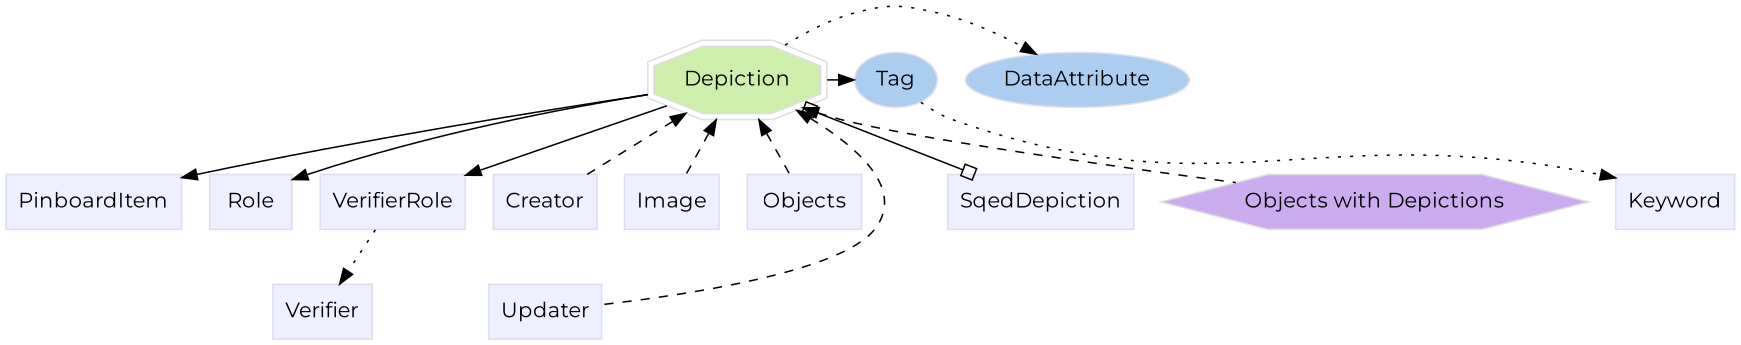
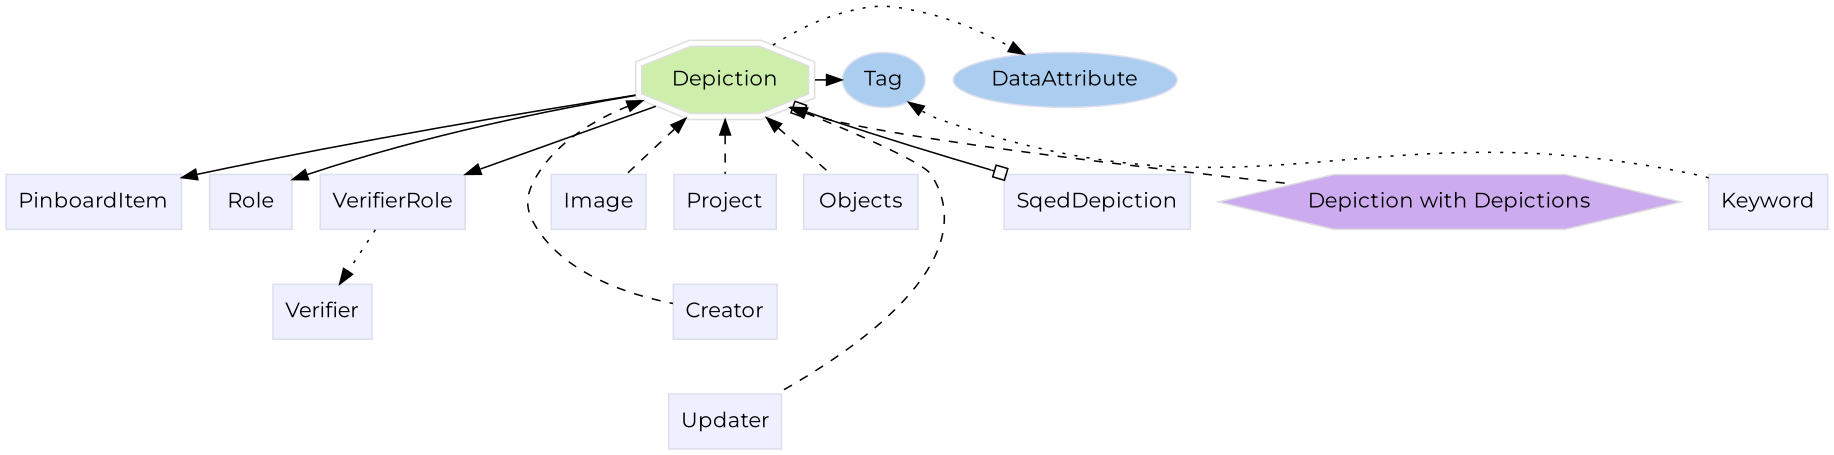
  digraph {
    fontname=Montserrat
    rankdir=TB
    node [color="#dddeee" fillcolor="#eeefff" fontname=Montserrat group=supporting shape=box style=filled]
    edge [fontname=Montserrat style=dashed]
    n1 [color="#dedede" fillcolor="#cdefab" group=target height=0.61111 label=Depiction shape=doubleoctagon width=1.479]
    n2 [fillcolor="#abcdef" group=annotator height=0.5 label=DataAttribute shape=oval width=1.6429]
    n3 [fillcolor="#abcdef" group=annotator height=0.5 label=Tag shape=oval width=0.75]
    n4 [height=0.5 label=Keyword width=0.93056]
    n5 [height=0.5 label=PinboardItem width=1.2639]
    n6 [height=0.5 label=Role width=0.75]
    n7 [height=0.5 label=VerifierRole width=1.1528]
    n8 [height=0.5 label=Verifier width=0.79167]
    n9 [height=0.5 label=Creator width=0.79167]
    n10 [height=0.5 label=Image width=0.75]
+   n11 [height=0.5 label=Project width=0.76389]
    n12 [height=0.5 label=Objects width=1.0417]
    n13 [height=0.5 label=Updater width=0.83333]
    n14 [height=0.5 label=SqedDepiction width=1.3472]
-   n15 [color="#dedede" fillcolor="#cdabef" group=polymorphic height=0.5 label="Objects with Depictions" shape=hexagon width=3.0853]
+   n15 [color="#dedede" fillcolor="#cdabef" group=polymorphic height=0.5 label="Depiction with Depictions" shape=hexagon width=3.0853]
    subgraph sub_1 {
      rank=min
      n1
      n2
      n3
    }
    subgraph sub_2 {
    }
    subgraph sub_3 {
      n4
      n5
      n6
      n7
      n8
      n9
      n10
+     n11
      n12
      n13
      n14
    }
    n1 -> n2 [style=dotted]
    n1 -> n3 [style=""]
    n1 -> n5 [style=""]
    n1 -> n6 [style=""]
    n1 -> n7 [style=""]
    n1 -> n9 [dir=back]
    n1 -> n10 [dir=back]
+   n1 -> n11 [dir=back]
    n1 -> n12 [dir=back]
    n1 -> n13 [dir=back]
    n1 -> n14 [arrowhead=obox arrowtail=obox dir=both style=""]
    n1 -> n15 [dir=back]
-   n3 -> n4 [style=dotted]
+   n4 -> n3 [style=dotted]
    n6 -> n8 [style=invis]
    n7 -> n8 [style=dotted]
    n9 -> n13 [style=invis]
+   n11 -> n9 [style=invis]
  }
